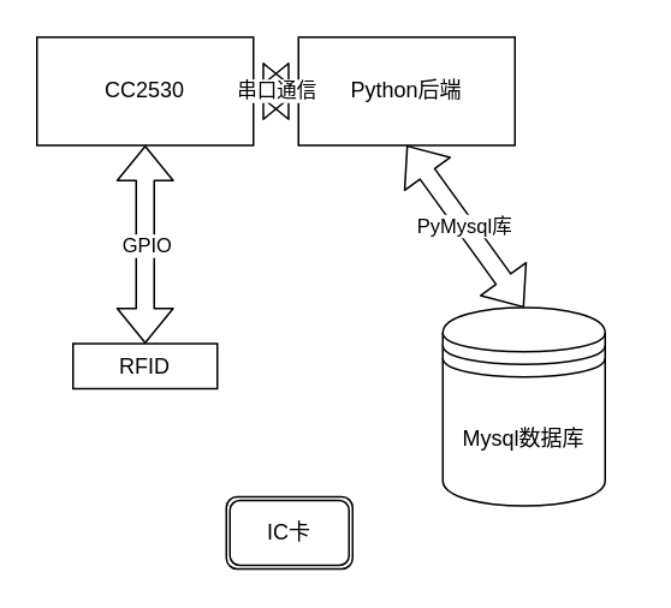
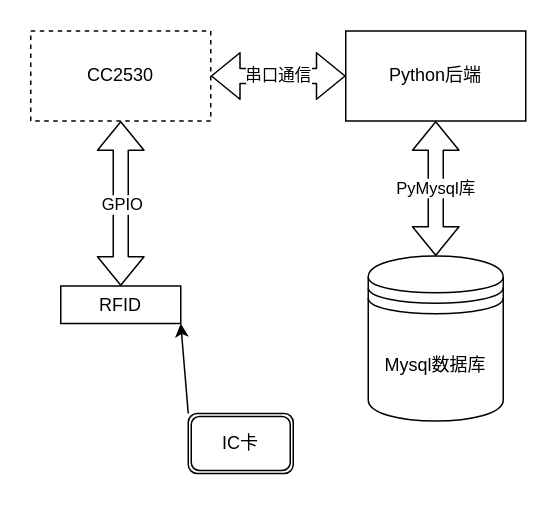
  <mxCell id="0" />
  <mxCell id="1" parent="0" />
  <mxCell id="2" value="Mysql数据库" style="shape=datastore;whiteSpace=wrap;html=1;" vertex="1" parent="1"><mxGeometry x="245" y="170" width="90" height="110" as="geometry" /></mxCell>
- <mxCell id="3" value="CC2530" style="rounded=0;whiteSpace=wrap;html=1;" vertex="1" parent="1"><mxGeometry x="20" y="20" width="120" height="60" as="geometry" /></mxCell>
- <mxCell id="4" value="Python后端" style="rounded=0;whiteSpace=wrap;html=1;" vertex="1" parent="1"><mxGeometry x="165" y="20" width="120" height="60" as="geometry" /></mxCell>
+ <mxCell id="3" value="CC2530" style="rounded=0;whiteSpace=wrap;html=1;dashed=1;" vertex="1" parent="1"><mxGeometry x="20" y="20" width="120" height="60" as="geometry" /></mxCell>
+ <mxCell id="4" value="Python后端" style="rounded=0;whiteSpace=wrap;html=1;" vertex="1" parent="1"><mxGeometry x="230" y="20" width="120" height="60" as="geometry" /></mxCell>
  <mxCell id="5" value="串口通信" style="shape=flexArrow;endArrow=classic;startArrow=classic;html=1;exitX=1;exitY=0.5;exitDx=0;exitDy=0;entryX=0;entryY=0.5;entryDx=0;entryDy=0;" edge="1" parent="1" source="3" target="4"><mxGeometry width="100" height="100" relative="1" as="geometry"><mxPoint x="190" y="220" as="sourcePoint" /><mxPoint x="290" y="120" as="targetPoint" /></mxGeometry></mxCell>
  <mxCell id="6" value="RFID" style="rounded=0;whiteSpace=wrap;html=1;" vertex="1" parent="1"><mxGeometry x="40" y="190" width="80" height="25" as="geometry" /></mxCell>
  <mxCell id="7" value="" style="shape=flexArrow;endArrow=classic;startArrow=classic;html=1;entryX=0.5;entryY=1;entryDx=0;entryDy=0;exitX=0.5;exitY=0;exitDx=0;exitDy=0;" edge="1" parent="1" source="6" target="3"><mxGeometry width="100" height="100" relative="1" as="geometry"><mxPoint x="150" y="170" as="sourcePoint" /><mxPoint x="250" y="70" as="targetPoint" /></mxGeometry></mxCell>
  <mxCell id="8" value="GPIO" style="edgeLabel;html=1;align=center;verticalAlign=middle;resizable=0;points=[];" vertex="1" connectable="0" parent="7"><mxGeometry x="-0.006" relative="1" as="geometry"><mxPoint as="offset" /></mxGeometry></mxCell>
  <mxCell id="9" value="PyMysql库" style="shape=flexArrow;endArrow=classic;startArrow=classic;html=1;entryX=0.5;entryY=1;entryDx=0;entryDy=0;exitX=0.5;exitY=0;exitDx=0;exitDy=0;" edge="1" parent="1" source="2" target="4"><mxGeometry width="100" height="100" relative="1" as="geometry"><mxPoint x="150" y="170" as="sourcePoint" /><mxPoint x="250" y="70" as="targetPoint" /><mxPoint as="offset" /></mxGeometry></mxCell>
+ <mxCell id="10" style="edgeStyle=none;html=1;exitX=0;exitY=0;exitDx=0;exitDy=0;entryX=1;entryY=1;entryDx=0;entryDy=0;" edge="1" parent="1" source="11" target="6"><mxGeometry relative="1" as="geometry" /></mxCell>
  <mxCell id="11" value="IC卡" style="shape=ext;double=1;rounded=1;whiteSpace=wrap;html=1;" vertex="1" parent="1"><mxGeometry x="125" y="275" width="70" height="40" as="geometry" /></mxCell>
